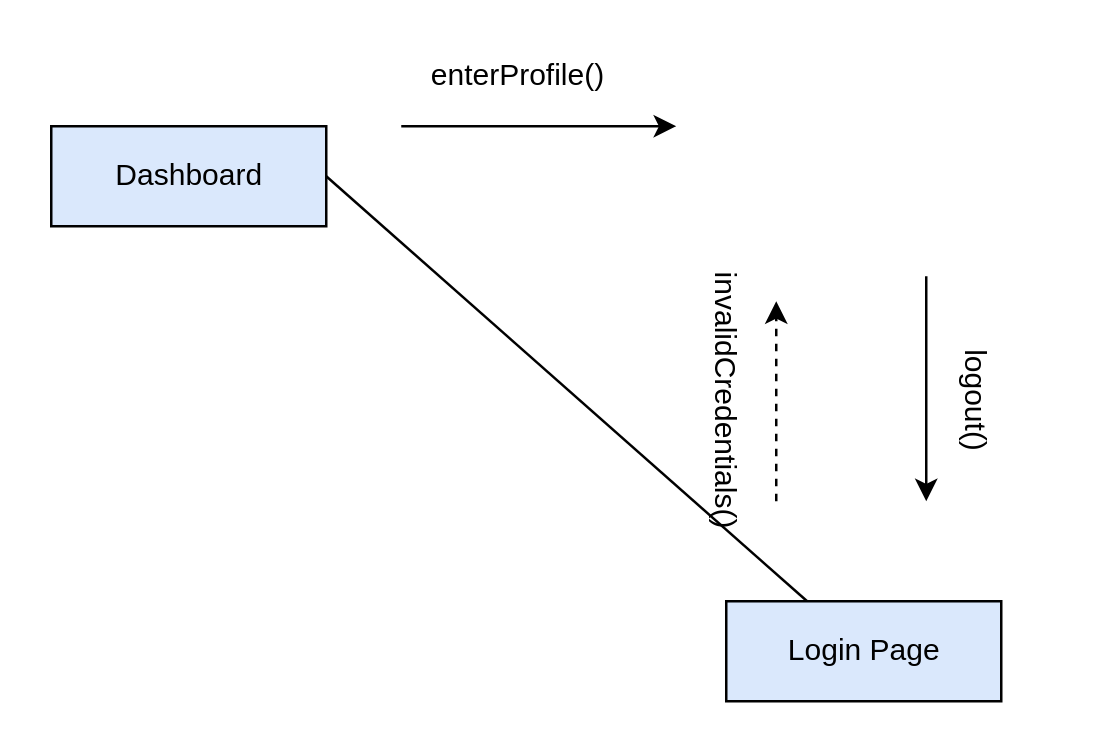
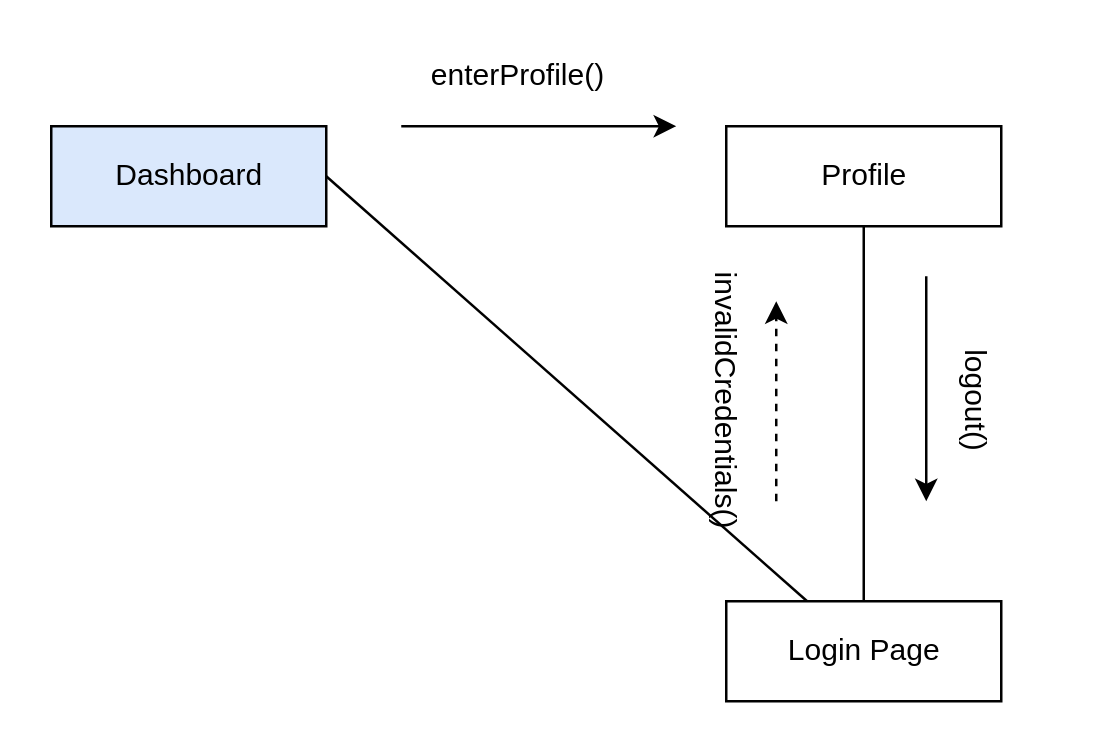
  <mxCell id="0" />
  <mxCell id="1" parent="0" />
  <mxCell id="2" value="Dashboard" style="html=1;fillColor=#dae8fc;" vertex="1" parent="1"><mxGeometry x="20" y="50" width="110" height="40" as="geometry" /></mxCell>
+ <mxCell id="3" value="Profile" style="html=1;" vertex="1" parent="1"><mxGeometry x="290" y="50" width="110" height="40" as="geometry" /></mxCell>
  <mxCell id="4" value="" style="endArrow=none;html=1;exitX=1;exitY=0.5;exitDx=0;exitDy=0;" edge="1" parent="1" source="2" target="5"><mxGeometry width="50" height="50" relative="1" as="geometry"><mxPoint x="160" y="270" as="sourcePoint" /><mxPoint x="210" y="220" as="targetPoint" /></mxGeometry></mxCell>
- <mxCell id="5" value="Login Page" style="html=1;fillColor=#dae8fc;" vertex="1" parent="1"><mxGeometry x="290" y="240" width="110" height="40" as="geometry" /></mxCell>
+ <mxCell id="5" value="Login Page" style="html=1;" vertex="1" parent="1"><mxGeometry x="290" y="240" width="110" height="40" as="geometry" /></mxCell>
+ <mxCell id="6" value="" style="endArrow=none;html=1;entryX=0.5;entryY=1;entryDx=0;entryDy=0;exitX=0.5;exitY=0;exitDx=0;exitDy=0;" edge="1" parent="1" source="5" target="3"><mxGeometry width="50" height="50" relative="1" as="geometry"><mxPoint x="345" y="140" as="sourcePoint" /><mxPoint x="300" y="80" as="targetPoint" /></mxGeometry></mxCell>
  <mxCell id="7" value="" style="endArrow=classic;html=1;" edge="1" parent="1"><mxGeometry width="50" height="50" relative="1" as="geometry"><mxPoint x="370" y="110" as="sourcePoint" /><mxPoint x="370" y="200" as="targetPoint" /></mxGeometry></mxCell>
  <mxCell id="8" value="" style="endArrow=classic;html=1;" edge="1" parent="1"><mxGeometry width="50" height="50" relative="1" as="geometry"><mxPoint x="160" y="50" as="sourcePoint" /><mxPoint x="270" y="50" as="targetPoint" /></mxGeometry></mxCell>
  <mxCell id="9" value="enterProfile()" style="text;html=1;strokeColor=none;fillColor=none;align=center;verticalAlign=middle;whiteSpace=wrap;rounded=0;" vertex="1" parent="1"><mxGeometry x="164" y="20" width="86" height="20" as="geometry" /></mxCell>
  <mxCell id="10" value="logout()" style="text;html=1;strokeColor=none;fillColor=none;align=center;verticalAlign=middle;whiteSpace=wrap;rounded=0;rotation=90;" vertex="1" parent="1"><mxGeometry x="360" y="150" width="60" height="20" as="geometry" /></mxCell>
  <mxCell id="11" value="invalidCredentials()" style="text;html=1;strokeColor=none;fillColor=none;align=center;verticalAlign=middle;whiteSpace=wrap;rounded=0;rotation=90;" vertex="1" parent="1"><mxGeometry x="260" y="150" width="60" height="20" as="geometry" /></mxCell>
  <mxCell id="12" value="" style="endArrow=classic;html=1;dashed=1;" edge="1" parent="1"><mxGeometry width="50" height="50" relative="1" as="geometry"><mxPoint x="310" y="200" as="sourcePoint" /><mxPoint x="310" y="120" as="targetPoint" /></mxGeometry></mxCell>
